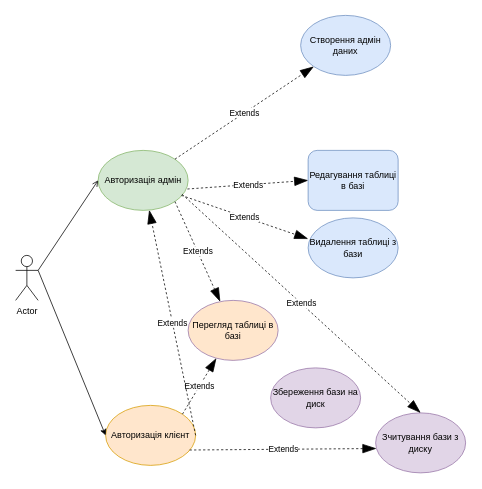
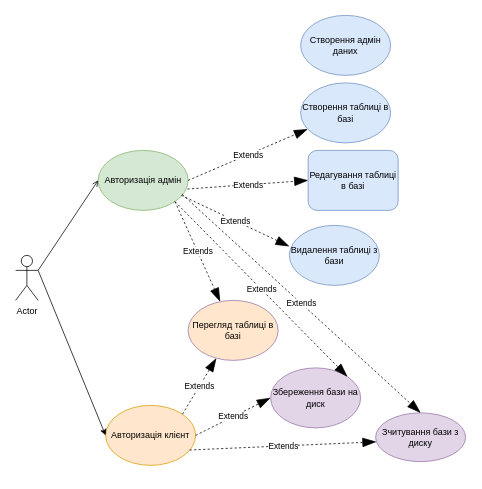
  <mxCell id="0" />
  <mxCell id="1" parent="0" />
  <mxCell id="2" value="Actor" style="shape=umlActor;verticalLabelPosition=bottom;verticalAlign=top;html=1;outlineConnect=0;" parent="1" vertex="1"><mxGeometry x="20" y="340" width="30" height="60" as="geometry" /></mxCell>
  <mxCell id="3" value="Авторизація адмін" style="ellipse;whiteSpace=wrap;html=1;fillColor=#d5e8d4;strokeColor=#82b366;" parent="1" vertex="1"><mxGeometry x="130" y="200" width="120" height="80" as="geometry" /></mxCell>
  <mxCell id="4" value="Авторизація клієнт" style="ellipse;whiteSpace=wrap;html=1;fillColor=#ffe6cc;strokeColor=#d79b00;" parent="1" vertex="1"><mxGeometry x="140" y="540" width="120" height="80" as="geometry" /></mxCell>
  <mxCell id="5" value="" style="endArrow=open;html=1;rounded=0;exitX=1;exitY=0.333;exitDx=0;exitDy=0;exitPerimeter=0;entryX=0;entryY=0.5;entryDx=0;entryDy=0;" parent="1" source="2" target="3" edge="1"><mxGeometry width="50" height="50" relative="1" as="geometry"><mxPoint x="340" y="420" as="sourcePoint" /><mxPoint x="390" y="370" as="targetPoint" /><Array as="points" /></mxGeometry></mxCell>
  <mxCell id="6" value="" style="endArrow=classic;html=1;rounded=0;exitX=1;exitY=0.333;exitDx=0;exitDy=0;exitPerimeter=0;entryX=0;entryY=0.5;entryDx=0;entryDy=0;" parent="1" source="2" target="4" edge="1"><mxGeometry width="50" height="50" relative="1" as="geometry"><mxPoint x="340" y="420" as="sourcePoint" /><mxPoint x="390" y="370" as="targetPoint" /></mxGeometry></mxCell>
- <mxCell id="7" value="Extends" style="endArrow=blockThin;endSize=16;endFill=1;html=1;rounded=0;exitX=1;exitY=0;exitDx=0;exitDy=0;startArrow=none;startFill=0;dashed=1;" parent="1" source="3" target="8" edge="1"><mxGeometry width="160" relative="1" as="geometry"><mxPoint x="280" y="400" as="sourcePoint" /><mxPoint x="350" y="250" as="targetPoint" /></mxGeometry></mxCell>
  <mxCell id="8" value="Створення адмін даних" style="ellipse;whiteSpace=wrap;html=1;fillColor=#dae8fc;strokeColor=#6c8ebf;" parent="1" vertex="1"><mxGeometry x="400" y="20" width="120" height="80" as="geometry" /></mxCell>
+ <mxCell id="9" value="Extends" style="endArrow=blockThin;endSize=16;endFill=1;html=1;rounded=0;exitX=1;exitY=0.5;exitDx=0;exitDy=0;dashed=1;" parent="1" source="3" target="10" edge="1"><mxGeometry width="160" relative="1" as="geometry"><mxPoint x="280" y="390" as="sourcePoint" /><mxPoint x="350" y="300" as="targetPoint" /></mxGeometry></mxCell>
+ <mxCell id="10" value="Створення таблиці в базі" style="ellipse;whiteSpace=wrap;html=1;fillColor=#dae8fc;strokeColor=#6c8ebf;" parent="1" vertex="1"><mxGeometry x="400" y="110" width="120" height="80" as="geometry" /></mxCell>
  <mxCell id="11" value="Редагування таблиці в базі" style="whiteSpace=wrap;html=1;fillColor=#dae8fc;strokeColor=#6c8ebf;rounded=1;" parent="1" vertex="1"><mxGeometry x="410" y="200" width="120" height="80" as="geometry" /></mxCell>
  <mxCell id="12" value="Extends" style="endArrow=blockThin;endSize=16;endFill=1;html=1;rounded=0;exitX=0.992;exitY=0.644;exitDx=0;exitDy=0;exitPerimeter=0;entryX=0;entryY=0.5;entryDx=0;entryDy=0;dashed=1;" parent="1" source="3" target="11" edge="1"><mxGeometry width="160" relative="1" as="geometry"><mxPoint x="260" y="350" as="sourcePoint" /><mxPoint x="371.589" y="260.729" as="targetPoint" /></mxGeometry></mxCell>
  <mxCell id="13" value="Перегляд таблиці в базі" style="ellipse;whiteSpace=wrap;html=1;fillColor=#ffe6cc;strokeColor=#9673a6;" parent="1" vertex="1"><mxGeometry x="250" y="400" width="120" height="80" as="geometry" /></mxCell>
  <mxCell id="14" value="Extends" style="endArrow=blockThin;endSize=16;endFill=1;html=1;rounded=0;exitX=1;exitY=0;exitDx=0;exitDy=0;dashed=1;" parent="1" source="4" target="13" edge="1"><mxGeometry width="160" relative="1" as="geometry"><mxPoint x="242.426" y="321.716" as="sourcePoint" /><mxPoint x="379.785" y="164.558" as="targetPoint" /></mxGeometry></mxCell>
  <mxCell id="15" value="Extends" style="endArrow=blockThin;endSize=16;endFill=1;html=1;rounded=0;exitX=1;exitY=1;exitDx=0;exitDy=0;dashed=1;" parent="1" source="3" target="13" edge="1"><mxGeometry width="160" relative="1" as="geometry"><mxPoint x="259.04" y="261.52" as="sourcePoint" /><mxPoint x="350" y="320" as="targetPoint" /></mxGeometry></mxCell>
  <mxCell id="16" value="Збереження бази на диск" style="ellipse;whiteSpace=wrap;html=1;fillColor=#e1d5e7;strokeColor=#9673a6;" parent="1" vertex="1"><mxGeometry x="360" y="490" width="120" height="80" as="geometry" /></mxCell>
- <mxCell id="17" value="Видалення таблиці з бази" style="ellipse;whiteSpace=wrap;html=1;fillColor=#dae8fc;strokeColor=#6c8ebf;" parent="1" vertex="1"><mxGeometry x="410" y="290" width="120" height="80" as="geometry" /></mxCell>
+ <mxCell id="17" value="Видалення таблиці з бази" style="ellipse;whiteSpace=wrap;html=1;fillColor=#dae8fc;strokeColor=#6c8ebf;" parent="1" vertex="1"><mxGeometry x="385" y="300" width="120" height="80" as="geometry" /></mxCell>
  <mxCell id="18" value="Extends" style="endArrow=blockThin;endSize=16;endFill=1;html=1;rounded=0;exitX=0.925;exitY=0.75;exitDx=0;exitDy=0;exitPerimeter=0;entryX=0;entryY=0.35;entryDx=0;entryDy=0;entryPerimeter=0;dashed=1;" parent="1" source="3" target="17" edge="1"><mxGeometry width="160" relative="1" as="geometry"><mxPoint x="259.04" y="261.52" as="sourcePoint" /><mxPoint x="330" y="250" as="targetPoint" /></mxGeometry></mxCell>
- <mxCell id="19" value="Зчитування бази з диску" style="ellipse;whiteSpace=wrap;html=1;fillColor=#e1d5e7;strokeColor=#9673a6;" parent="1" vertex="1"><mxGeometry x="500" y="550" width="120" height="80" as="geometry" /></mxCell>
- <mxCell id="20" value="Extends" style="endArrow=blockThin;endSize=16;endFill=1;html=1;rounded=0;exitX=1;exitY=0.5;exitDx=0;exitDy=0;dashed=1;" parent="1" source="4" target="3" edge="1"><mxGeometry width="160" relative="1" as="geometry"><mxPoint x="280" y="400" as="sourcePoint" /><mxPoint x="440" y="400" as="targetPoint" /></mxGeometry></mxCell>
+ <mxCell id="19" value="Зчитування бази з диску" style="ellipse;whiteSpace=wrap;html=1;fillColor=#e1d5e7;strokeColor=#9673a6;" parent="1" vertex="1"><mxGeometry x="500" y="550" width="120" height="65" as="geometry" /></mxCell>
+ <mxCell id="20" value="Extends" style="endArrow=blockThin;endSize=16;endFill=1;html=1;rounded=0;exitX=1;exitY=0.5;exitDx=0;exitDy=0;entryX=0;entryY=0.5;entryDx=0;entryDy=0;dashed=1;" parent="1" source="4" target="16" edge="1"><mxGeometry width="160" relative="1" as="geometry"><mxPoint x="280" y="400" as="sourcePoint" /><mxPoint x="440" y="400" as="targetPoint" /></mxGeometry></mxCell>
  <mxCell id="21" value="Extends" style="endArrow=blockThin;endSize=16;endFill=1;html=1;rounded=0;exitX=0.933;exitY=0.744;exitDx=0;exitDy=0;exitPerimeter=0;entryX=0.008;entryY=0.594;entryDx=0;entryDy=0;entryPerimeter=0;dashed=1;" parent="1" source="4" target="19" edge="1"><mxGeometry width="160" relative="1" as="geometry"><mxPoint x="260" y="600" as="sourcePoint" /><mxPoint x="420" y="600" as="targetPoint" /></mxGeometry></mxCell>
+ <mxCell id="22" value="Extends" style="endArrow=blockThin;endSize=16;endFill=1;html=1;rounded=0;exitX=1;exitY=1;exitDx=0;exitDy=0;entryX=1;entryY=0;entryDx=0;entryDy=0;dashed=1;" parent="1" source="3" target="16" edge="1"><mxGeometry width="160" relative="1" as="geometry"><mxPoint x="261.96" y="609.52" as="sourcePoint" /><mxPoint x="460.96" y="642.52" as="targetPoint" /></mxGeometry></mxCell>
  <mxCell id="23" value="Extends" style="endArrow=blockThin;endSize=16;endFill=1;html=1;rounded=0;exitX=0.933;exitY=0.731;exitDx=0;exitDy=0;exitPerimeter=0;entryX=0.5;entryY=0;entryDx=0;entryDy=0;dashed=1;" parent="1" source="3" target="19" edge="1"><mxGeometry width="160" relative="1" as="geometry"><mxPoint x="271.96" y="619.52" as="sourcePoint" /><mxPoint x="470.96" y="652.52" as="targetPoint" /></mxGeometry></mxCell>
